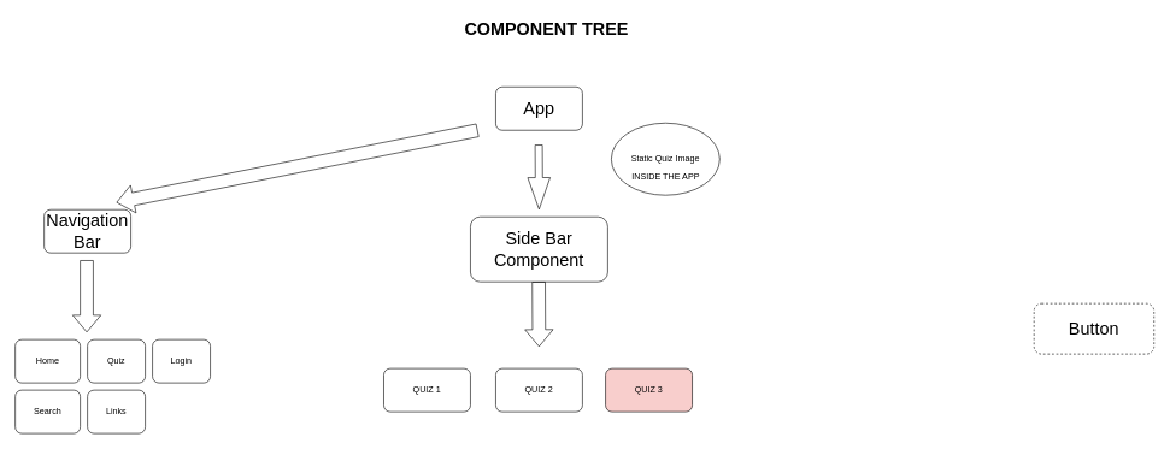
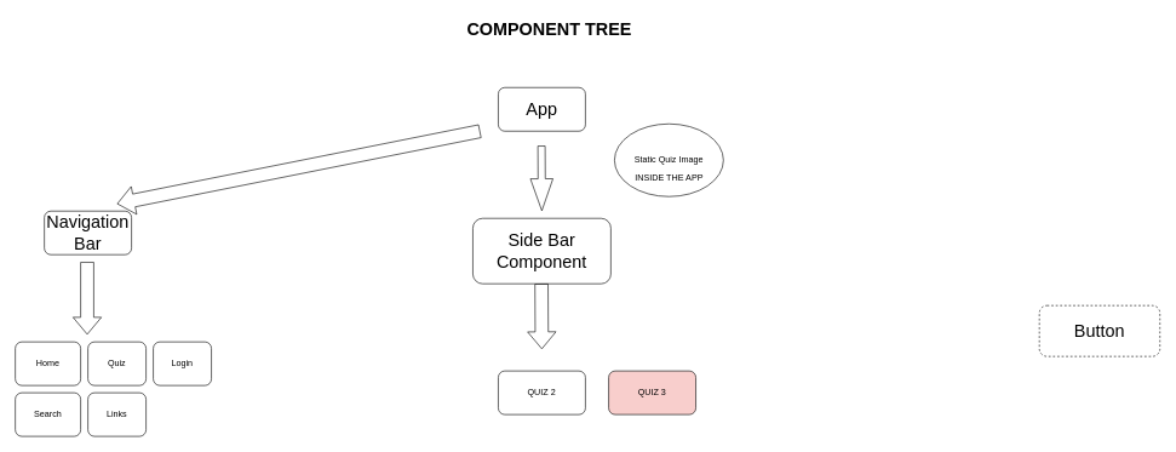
  <mxCell id="0" />
  <mxCell id="1" parent="0" />
  <mxCell id="2" value="&lt;font style=&quot;font-size: 24px;&quot;&gt;&lt;b style=&quot;&quot;&gt;COMPONENT TREE&lt;/b&gt;&lt;/font&gt;" style="text;html=1;align=center;verticalAlign=middle;resizable=0;points=[];autosize=1;strokeColor=none;fillColor=none;" vertex="1" parent="1"><mxGeometry x="630" y="20" width="250" height="40" as="geometry" /></mxCell>
  <mxCell id="3" value="&lt;font style=&quot;font-size: 24px;&quot;&gt;App&lt;/font&gt;" style="rounded=1;whiteSpace=wrap;html=1;" vertex="1" parent="1"><mxGeometry x="685" y="120" width="120" height="60" as="geometry" /></mxCell>
  <mxCell id="4" value="&lt;font style=&quot;font-size: 24px;&quot;&gt;Button&lt;/font&gt;" style="rounded=1;whiteSpace=wrap;html=1;dashed=1;" vertex="1" parent="1"><mxGeometry x="1430" y="420" width="166" height="70" as="geometry" /></mxCell>
  <mxCell id="5" value="&lt;font style=&quot;font-size: 24px;&quot;&gt;Navigation Bar&lt;/font&gt;" style="rounded=1;whiteSpace=wrap;html=1;" vertex="1" parent="1"><mxGeometry x="60" y="290" width="120" height="60" as="geometry" /></mxCell>
  <mxCell id="6" value="" style="shape=flexArrow;endArrow=classic;html=1;rounded=0;width=18;endSize=7.44;" edge="1" parent="1"><mxGeometry width="50" height="50" relative="1" as="geometry"><mxPoint x="119" y="360" as="sourcePoint" /><mxPoint x="119" y="460" as="targetPoint" /></mxGeometry></mxCell>
  <mxCell id="7" value="" style="shape=flexArrow;endArrow=classic;html=1;rounded=0;width=18;endSize=7.44;" edge="1" parent="1"><mxGeometry width="50" height="50" relative="1" as="geometry"><mxPoint x="660" y="180" as="sourcePoint" /><mxPoint x="160" y="280" as="targetPoint" /></mxGeometry></mxCell>
  <mxCell id="8" value="Home" style="rounded=1;whiteSpace=wrap;html=1;" vertex="1" parent="1"><mxGeometry x="20" y="470" width="90" height="60" as="geometry" /></mxCell>
  <mxCell id="9" value="Quiz" style="rounded=1;whiteSpace=wrap;html=1;" vertex="1" parent="1"><mxGeometry x="120" y="470" width="80" height="60" as="geometry" /></mxCell>
  <mxCell id="10" value="Search" style="rounded=1;whiteSpace=wrap;html=1;" vertex="1" parent="1"><mxGeometry x="20" y="540" width="90" height="60" as="geometry" /></mxCell>
  <mxCell id="11" value="Links" style="rounded=1;whiteSpace=wrap;html=1;" vertex="1" parent="1"><mxGeometry x="120" y="540" width="80" height="60" as="geometry" /></mxCell>
  <mxCell id="12" value="&lt;font style=&quot;font-size: 24px;&quot;&gt;Side Bar Component&lt;/font&gt;" style="rounded=1;whiteSpace=wrap;html=1;" vertex="1" parent="1"><mxGeometry x="650" y="300" width="190" height="90" as="geometry" /></mxCell>
  <mxCell id="13" value="" style="shape=flexArrow;endArrow=classic;html=1;rounded=0;width=18;endSize=7.44;" edge="1" parent="1"><mxGeometry width="50" height="50" relative="1" as="geometry"><mxPoint x="744.5" y="390" as="sourcePoint" /><mxPoint x="745" y="480" as="targetPoint" /></mxGeometry></mxCell>
  <mxCell id="14" value="" style="shape=flexArrow;endArrow=classic;html=1;rounded=0;width=10;endSize=14.32;" edge="1" parent="1"><mxGeometry width="50" height="50" relative="1" as="geometry"><mxPoint x="744.5" y="200" as="sourcePoint" /><mxPoint x="745" y="290" as="targetPoint" /></mxGeometry></mxCell>
  <mxCell id="15" value="Login" style="rounded=1;whiteSpace=wrap;html=1;" vertex="1" parent="1"><mxGeometry x="210" y="470" width="80" height="60" as="geometry" /></mxCell>
- <mxCell id="16" value="QUIZ 1" style="whiteSpace=wrap;html=1;rounded=1;" vertex="1" parent="1"><mxGeometry x="530" y="510" width="120" height="60" as="geometry" /></mxCell>
  <mxCell id="17" value="QUIZ 2" style="whiteSpace=wrap;html=1;rounded=1;" vertex="1" parent="1"><mxGeometry x="685" y="510" width="120" height="60" as="geometry" /></mxCell>
  <mxCell id="18" value="QUIZ 3" style="whiteSpace=wrap;html=1;rounded=1;fillColor=#f8cecc;" vertex="1" parent="1"><mxGeometry x="837" y="510" width="120" height="60" as="geometry" /></mxCell>
  <mxCell id="19" value="Static Quiz Image" style="ellipse;whiteSpace=wrap;html=1;" vertex="1" parent="1"><mxGeometry x="845" y="170" width="150" height="100" as="geometry" /></mxCell>
  <mxCell id="20" value="INSIDE THE APP" style="text;html=1;align=center;verticalAlign=middle;resizable=0;points=[];autosize=1;strokeColor=none;fillColor=none;" vertex="1" parent="1"><mxGeometry x="860" y="230" width="120" height="30" as="geometry" /></mxCell>
